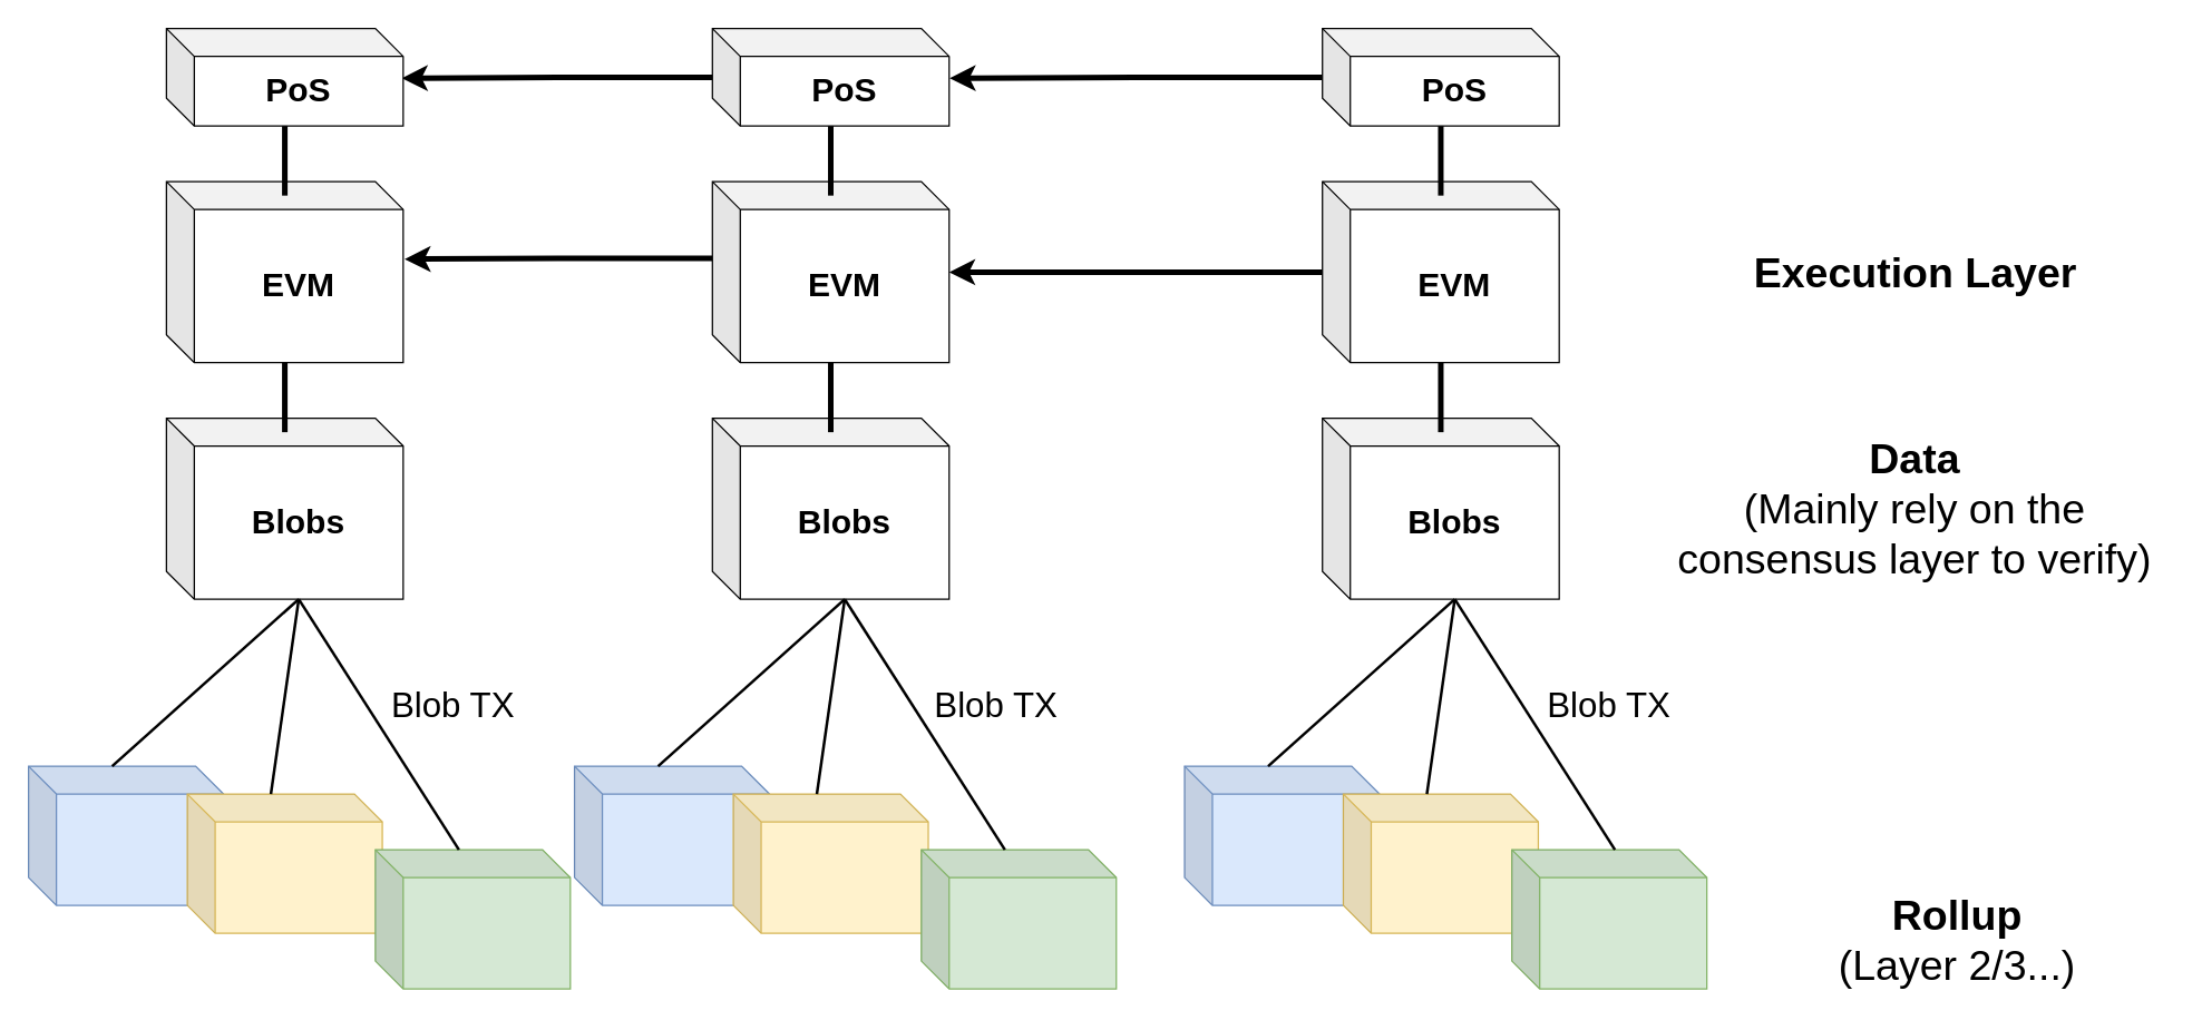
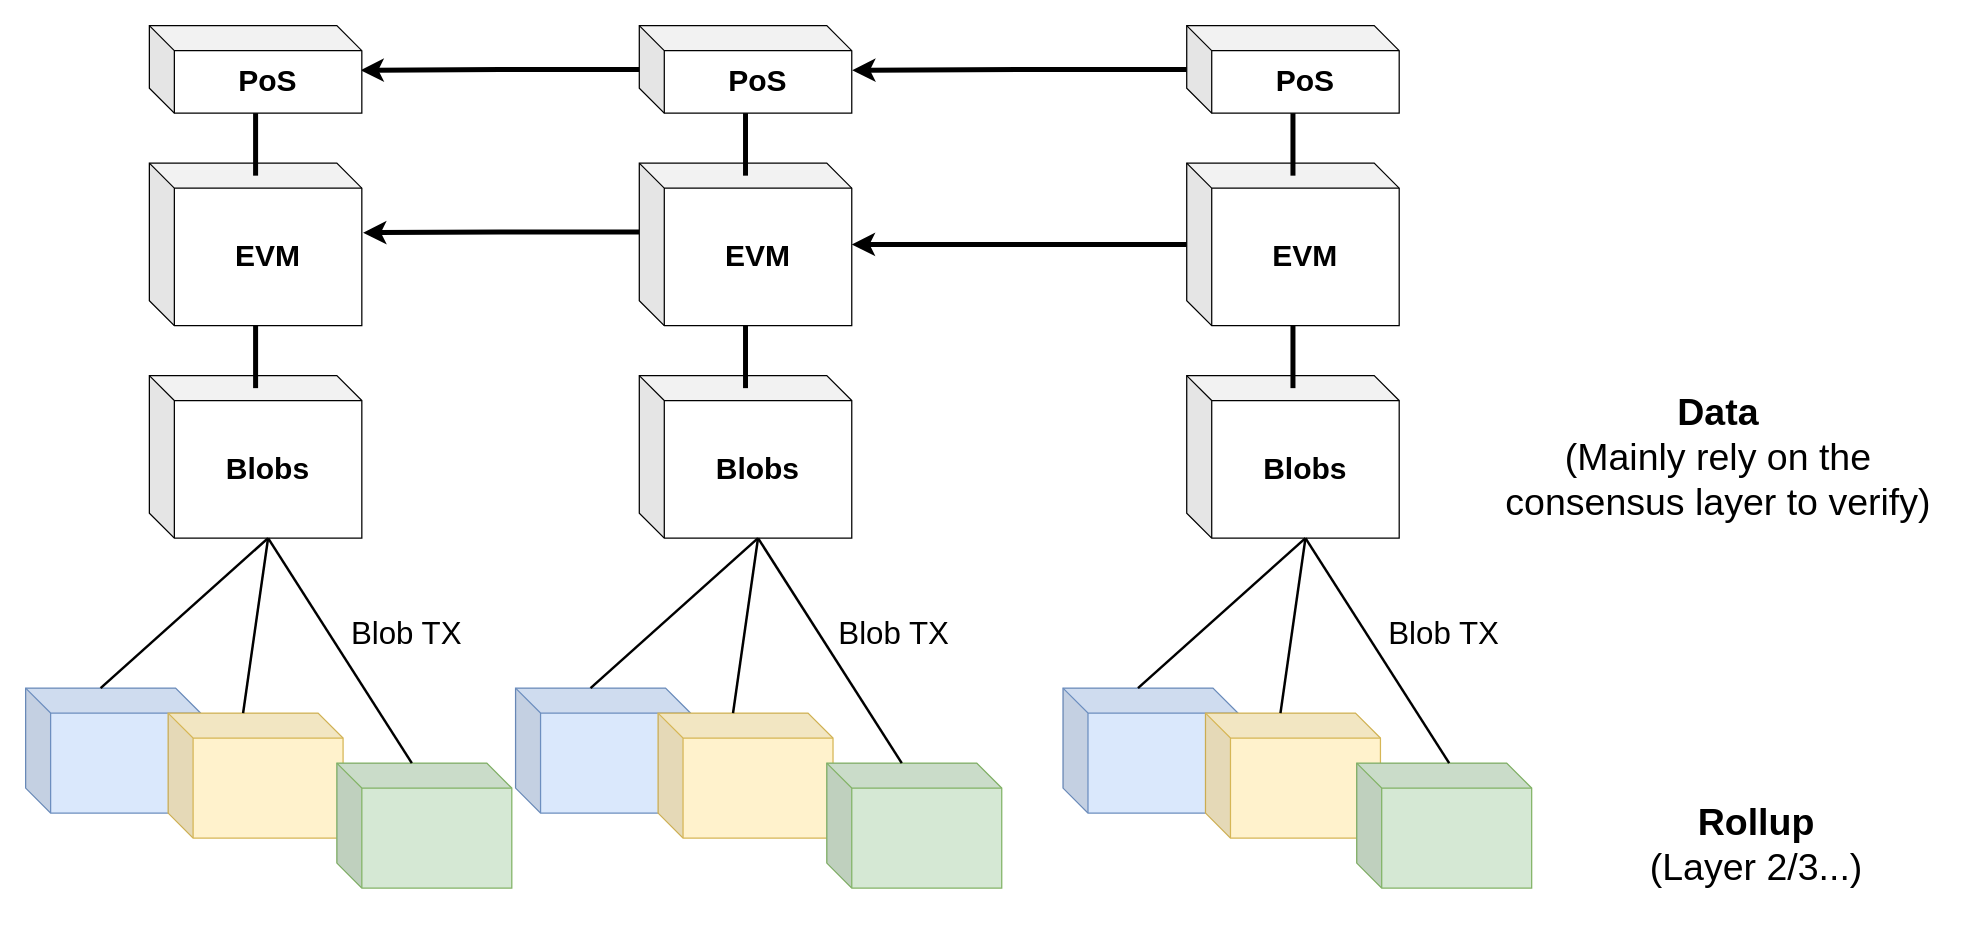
  <mxCell id="0" />
  <mxCell id="1" parent="0" />
  <mxCell id="2" value="" style="shape=cube;whiteSpace=wrap;html=1;boundedLbl=1;backgroundOutline=1;darkOpacity=0.05;darkOpacity2=0.1;fillColor=#dae8fc;strokeColor=#6c8ebf;" vertex="1" parent="1"><mxGeometry x="850" y="550" width="140" height="100" as="geometry" /></mxCell>
  <mxCell id="3" style="edgeStyle=orthogonalEdgeStyle;rounded=0;orthogonalLoop=1;jettySize=auto;html=1;strokeWidth=4;fontSize=30;" edge="1" parent="1" source="4" target="17"><mxGeometry relative="1" as="geometry" /></mxCell>
  <mxCell id="4" value="EVM" style="shape=cube;whiteSpace=wrap;html=1;boundedLbl=1;backgroundOutline=1;darkOpacity=0.05;darkOpacity2=0.1;fontSize=24;fontStyle=1" vertex="1" parent="1"><mxGeometry x="949" y="130" width="170" height="130" as="geometry" /></mxCell>
  <mxCell id="5" style="edgeStyle=orthogonalEdgeStyle;rounded=0;orthogonalLoop=1;jettySize=auto;html=1;strokeWidth=4;fontSize=24;entryX=1.002;entryY=0.51;entryDx=0;entryDy=0;entryPerimeter=0;" edge="1" parent="1" source="6" target="19"><mxGeometry relative="1" as="geometry"><mxPoint x="860" y="50" as="targetPoint" /></mxGeometry></mxCell>
  <mxCell id="6" value="PoS" style="shape=cube;whiteSpace=wrap;html=1;boundedLbl=1;backgroundOutline=1;darkOpacity=0.05;darkOpacity2=0.1;fontSize=24;fontStyle=1" vertex="1" parent="1"><mxGeometry x="949" y="20" width="170" height="70" as="geometry" /></mxCell>
  <mxCell id="7" value="Blobs" style="shape=cube;whiteSpace=wrap;html=1;boundedLbl=1;backgroundOutline=1;darkOpacity=0.05;darkOpacity2=0.1;fontSize=24;fontStyle=1" vertex="1" parent="1"><mxGeometry x="949" y="300" width="170" height="130" as="geometry" /></mxCell>
  <mxCell id="8" value="" style="line;strokeWidth=4;direction=south;html=1;" vertex="1" parent="1"><mxGeometry x="1029" y="90" width="10" height="50" as="geometry" /></mxCell>
  <mxCell id="9" value="" style="line;strokeWidth=4;direction=south;html=1;" vertex="1" parent="1"><mxGeometry x="1029" y="260" width="10" height="50" as="geometry" /></mxCell>
  <mxCell id="10" value="" style="shape=cube;whiteSpace=wrap;html=1;boundedLbl=1;backgroundOutline=1;darkOpacity=0.05;darkOpacity2=0.1;fillColor=#fff2cc;strokeColor=#d6b656;" vertex="1" parent="1"><mxGeometry x="964" y="570" width="140" height="100" as="geometry" /></mxCell>
  <mxCell id="11" value="" style="shape=cube;whiteSpace=wrap;html=1;boundedLbl=1;backgroundOutline=1;darkOpacity=0.05;darkOpacity2=0.1;fillColor=#d5e8d4;strokeColor=#82b366;" vertex="1" parent="1"><mxGeometry x="1085" y="610" width="140" height="100" as="geometry" /></mxCell>
  <mxCell id="12" value="" style="endArrow=none;html=1;rounded=0;strokeWidth=2;entryX=0;entryY=0;entryDx=95;entryDy=130;entryPerimeter=0;exitX=0;exitY=0;exitDx=60;exitDy=0;exitPerimeter=0;" edge="1" parent="1" target="7"><mxGeometry width="50" height="50" relative="1" as="geometry"><mxPoint x="910" y="550" as="sourcePoint" /><mxPoint x="659" y="360" as="targetPoint" /></mxGeometry></mxCell>
  <mxCell id="13" value="" style="endArrow=none;html=1;rounded=0;strokeWidth=2;exitX=0;exitY=0;exitDx=60;exitDy=0;exitPerimeter=0;entryX=0;entryY=0;entryDx=95;entryDy=130;entryPerimeter=0;" edge="1" parent="1" source="10" target="7"><mxGeometry width="50" height="50" relative="1" as="geometry"><mxPoint x="842.3" y="510" as="sourcePoint" /><mxPoint x="1039" y="440" as="targetPoint" /></mxGeometry></mxCell>
  <mxCell id="14" value="" style="endArrow=none;html=1;rounded=0;strokeWidth=2;entryX=0;entryY=0;entryDx=95;entryDy=130;entryPerimeter=0;exitX=0;exitY=0;exitDx=60;exitDy=0;exitPerimeter=0;" edge="1" parent="1" target="7"><mxGeometry width="50" height="50" relative="1" as="geometry"><mxPoint x="1159" y="610" as="sourcePoint" /><mxPoint x="1064" y="450" as="targetPoint" /></mxGeometry></mxCell>
  <mxCell id="15" value="" style="shape=cube;whiteSpace=wrap;html=1;boundedLbl=1;backgroundOutline=1;darkOpacity=0.05;darkOpacity2=0.1;fillColor=#dae8fc;strokeColor=#6c8ebf;" vertex="1" parent="1"><mxGeometry x="412" y="550" width="140" height="100" as="geometry" /></mxCell>
  <mxCell id="16" style="edgeStyle=orthogonalEdgeStyle;rounded=0;orthogonalLoop=1;jettySize=auto;html=1;exitX=0;exitY=0;exitDx=0;exitDy=55;exitPerimeter=0;entryX=1.006;entryY=0.428;entryDx=0;entryDy=0;entryPerimeter=0;strokeWidth=4;fontSize=30;" edge="1" parent="1" source="17" target="29"><mxGeometry relative="1" as="geometry" /></mxCell>
  <mxCell id="17" value="EVM" style="shape=cube;whiteSpace=wrap;html=1;boundedLbl=1;backgroundOutline=1;darkOpacity=0.05;darkOpacity2=0.1;fontSize=24;fontStyle=1" vertex="1" parent="1"><mxGeometry x="511" y="130" width="170" height="130" as="geometry" /></mxCell>
  <mxCell id="18" style="edgeStyle=orthogonalEdgeStyle;rounded=0;orthogonalLoop=1;jettySize=auto;html=1;entryX=0.994;entryY=0.51;entryDx=0;entryDy=0;entryPerimeter=0;strokeWidth=4;fontSize=24;" edge="1" parent="1" source="19" target="30"><mxGeometry relative="1" as="geometry" /></mxCell>
  <mxCell id="19" value="PoS" style="shape=cube;whiteSpace=wrap;html=1;boundedLbl=1;backgroundOutline=1;darkOpacity=0.05;darkOpacity2=0.1;fontSize=24;fontStyle=1" vertex="1" parent="1"><mxGeometry x="511" y="20" width="170" height="70" as="geometry" /></mxCell>
  <mxCell id="20" value="Blobs" style="shape=cube;whiteSpace=wrap;html=1;boundedLbl=1;backgroundOutline=1;darkOpacity=0.05;darkOpacity2=0.1;fontSize=24;fontStyle=1" vertex="1" parent="1"><mxGeometry x="511" y="300" width="170" height="130" as="geometry" /></mxCell>
  <mxCell id="21" value="" style="line;strokeWidth=4;direction=south;html=1;" vertex="1" parent="1"><mxGeometry x="591" y="90" width="10" height="50" as="geometry" /></mxCell>
  <mxCell id="22" value="" style="line;strokeWidth=4;direction=south;html=1;" vertex="1" parent="1"><mxGeometry x="591" y="260" width="10" height="50" as="geometry" /></mxCell>
  <mxCell id="23" value="" style="shape=cube;whiteSpace=wrap;html=1;boundedLbl=1;backgroundOutline=1;darkOpacity=0.05;darkOpacity2=0.1;fillColor=#fff2cc;strokeColor=#d6b656;" vertex="1" parent="1"><mxGeometry x="526" y="570" width="140" height="100" as="geometry" /></mxCell>
  <mxCell id="24" value="" style="shape=cube;whiteSpace=wrap;html=1;boundedLbl=1;backgroundOutline=1;darkOpacity=0.05;darkOpacity2=0.1;fillColor=#d5e8d4;strokeColor=#82b366;" vertex="1" parent="1"><mxGeometry x="661" y="610" width="140" height="100" as="geometry" /></mxCell>
  <mxCell id="25" value="" style="endArrow=none;html=1;rounded=0;strokeWidth=2;entryX=0;entryY=0;entryDx=95;entryDy=130;entryPerimeter=0;exitX=0;exitY=0;exitDx=60;exitDy=0;exitPerimeter=0;" edge="1" parent="1" source="15" target="20"><mxGeometry width="50" height="50" relative="1" as="geometry"><mxPoint x="431" y="510" as="sourcePoint" /><mxPoint x="221" y="360" as="targetPoint" /></mxGeometry></mxCell>
  <mxCell id="26" value="" style="endArrow=none;html=1;rounded=0;strokeWidth=2;exitX=0;exitY=0;exitDx=60;exitDy=0;exitPerimeter=0;entryX=0;entryY=0;entryDx=95;entryDy=130;entryPerimeter=0;" edge="1" parent="1" source="23" target="20"><mxGeometry width="50" height="50" relative="1" as="geometry"><mxPoint x="404.3" y="510" as="sourcePoint" /><mxPoint x="601" y="440" as="targetPoint" /></mxGeometry></mxCell>
  <mxCell id="27" value="" style="endArrow=none;html=1;rounded=0;strokeWidth=2;entryX=0;entryY=0;entryDx=95;entryDy=130;entryPerimeter=0;exitX=0;exitY=0;exitDx=60;exitDy=0;exitPerimeter=0;" edge="1" parent="1" source="24" target="20"><mxGeometry width="50" height="50" relative="1" as="geometry"><mxPoint x="414.3" y="520" as="sourcePoint" /><mxPoint x="626" y="450" as="targetPoint" /></mxGeometry></mxCell>
  <mxCell id="28" value="" style="shape=cube;whiteSpace=wrap;html=1;boundedLbl=1;backgroundOutline=1;darkOpacity=0.05;darkOpacity2=0.1;fillColor=#dae8fc;strokeColor=#6c8ebf;" vertex="1" parent="1"><mxGeometry x="20" y="550" width="140" height="100" as="geometry" /></mxCell>
  <mxCell id="29" value="EVM" style="shape=cube;whiteSpace=wrap;html=1;boundedLbl=1;backgroundOutline=1;darkOpacity=0.05;darkOpacity2=0.1;fontSize=24;fontStyle=1" vertex="1" parent="1"><mxGeometry x="119" y="130" width="170" height="130" as="geometry" /></mxCell>
  <mxCell id="30" value="PoS" style="shape=cube;whiteSpace=wrap;html=1;boundedLbl=1;backgroundOutline=1;darkOpacity=0.05;darkOpacity2=0.1;fontSize=24;fontStyle=1" vertex="1" parent="1"><mxGeometry x="119" y="20" width="170" height="70" as="geometry" /></mxCell>
  <mxCell id="31" value="Blobs" style="shape=cube;whiteSpace=wrap;html=1;boundedLbl=1;backgroundOutline=1;darkOpacity=0.05;darkOpacity2=0.1;fontSize=24;fontStyle=1" vertex="1" parent="1"><mxGeometry x="119" y="300" width="170" height="130" as="geometry" /></mxCell>
  <mxCell id="32" value="" style="line;strokeWidth=4;direction=south;html=1;" vertex="1" parent="1"><mxGeometry x="199" y="90" width="10" height="50" as="geometry" /></mxCell>
  <mxCell id="33" value="" style="line;strokeWidth=4;direction=south;html=1;" vertex="1" parent="1"><mxGeometry x="199" y="260" width="10" height="50" as="geometry" /></mxCell>
  <mxCell id="34" value="" style="shape=cube;whiteSpace=wrap;html=1;boundedLbl=1;backgroundOutline=1;darkOpacity=0.05;darkOpacity2=0.1;fillColor=#fff2cc;strokeColor=#d6b656;" vertex="1" parent="1"><mxGeometry x="134" y="570" width="140" height="100" as="geometry" /></mxCell>
  <mxCell id="35" value="" style="shape=cube;whiteSpace=wrap;html=1;boundedLbl=1;backgroundOutline=1;darkOpacity=0.05;darkOpacity2=0.1;fillColor=#d5e8d4;strokeColor=#82b366;" vertex="1" parent="1"><mxGeometry x="269" y="610" width="140" height="100" as="geometry" /></mxCell>
  <mxCell id="36" value="" style="endArrow=none;html=1;rounded=0;strokeWidth=2;entryX=0;entryY=0;entryDx=95;entryDy=130;entryPerimeter=0;exitX=0;exitY=0;exitDx=60;exitDy=0;exitPerimeter=0;" edge="1" parent="1" source="28" target="31"><mxGeometry width="50" height="50" relative="1" as="geometry"><mxPoint x="39" y="510" as="sourcePoint" /><mxPoint x="-171" y="360" as="targetPoint" /></mxGeometry></mxCell>
  <mxCell id="37" value="" style="endArrow=none;html=1;rounded=0;strokeWidth=2;exitX=0;exitY=0;exitDx=60;exitDy=0;exitPerimeter=0;entryX=0;entryY=0;entryDx=95;entryDy=130;entryPerimeter=0;" edge="1" parent="1" source="34" target="31"><mxGeometry width="50" height="50" relative="1" as="geometry"><mxPoint x="12.3" y="510" as="sourcePoint" /><mxPoint x="209" y="440" as="targetPoint" /></mxGeometry></mxCell>
  <mxCell id="38" value="" style="endArrow=none;html=1;rounded=0;strokeWidth=2;entryX=0;entryY=0;entryDx=95;entryDy=130;entryPerimeter=0;exitX=0;exitY=0;exitDx=60;exitDy=0;exitPerimeter=0;" edge="1" parent="1" source="35" target="31"><mxGeometry width="50" height="50" relative="1" as="geometry"><mxPoint x="22.3" y="520" as="sourcePoint" /><mxPoint x="234" y="450" as="targetPoint" /></mxGeometry></mxCell>
- <mxCell id="39" value="Execution Layer" style="text;strokeColor=none;align=center;fillColor=none;html=1;verticalAlign=middle;whiteSpace=wrap;rounded=0;strokeWidth=4;fontSize=30;fontStyle=1" vertex="1" parent="1"><mxGeometry x="1244.5" y="180" width="260" height="30" as="geometry" /></mxCell>
  <mxCell id="40" value="Data&lt;br&gt;&lt;span style=&quot;font-weight: normal;&quot;&gt;(Mainly rely on the consensus layer to verify)&lt;/span&gt;" style="text;strokeColor=none;align=center;fillColor=none;html=1;verticalAlign=middle;whiteSpace=wrap;rounded=0;strokeWidth=4;fontSize=30;fontStyle=1" vertex="1" parent="1"><mxGeometry x="1190" y="285" width="369" height="160" as="geometry" /></mxCell>
  <mxCell id="41" value="Rollup&lt;br&gt;&lt;span style=&quot;font-weight: normal;&quot;&gt;(Layer 2/3...)&lt;/span&gt;" style="text;strokeColor=none;align=center;fillColor=none;html=1;verticalAlign=middle;whiteSpace=wrap;rounded=0;strokeWidth=4;fontSize=30;fontStyle=1" vertex="1" parent="1"><mxGeometry x="1274.5" y="632.5" width="260" height="85" as="geometry" /></mxCell>
  <mxCell id="42" value="Blob TX" style="text;strokeColor=none;align=center;fillColor=none;html=1;verticalAlign=middle;whiteSpace=wrap;rounded=0;strokeWidth=4;fontSize=25;" vertex="1" parent="1"><mxGeometry x="640" y="490" width="150" height="30" as="geometry" /></mxCell>
  <mxCell id="43" value="Blob TX" style="text;strokeColor=none;align=center;fillColor=none;html=1;verticalAlign=middle;whiteSpace=wrap;rounded=0;strokeWidth=4;fontSize=25;" vertex="1" parent="1"><mxGeometry x="1080" y="490" width="150" height="30" as="geometry" /></mxCell>
  <mxCell id="44" value="Blob TX" style="text;strokeColor=none;align=center;fillColor=none;html=1;verticalAlign=middle;whiteSpace=wrap;rounded=0;strokeWidth=4;fontSize=25;" vertex="1" parent="1"><mxGeometry x="250.02" y="490" width="150" height="30" as="geometry" /></mxCell>
